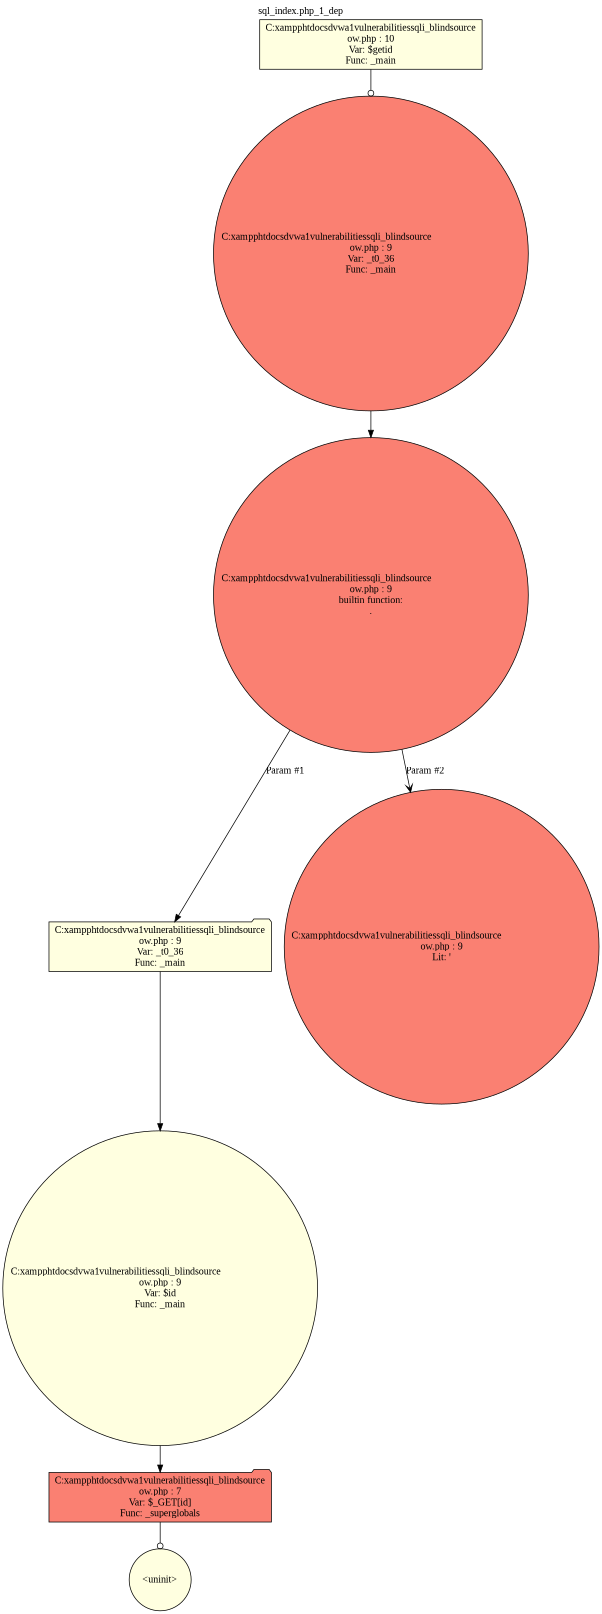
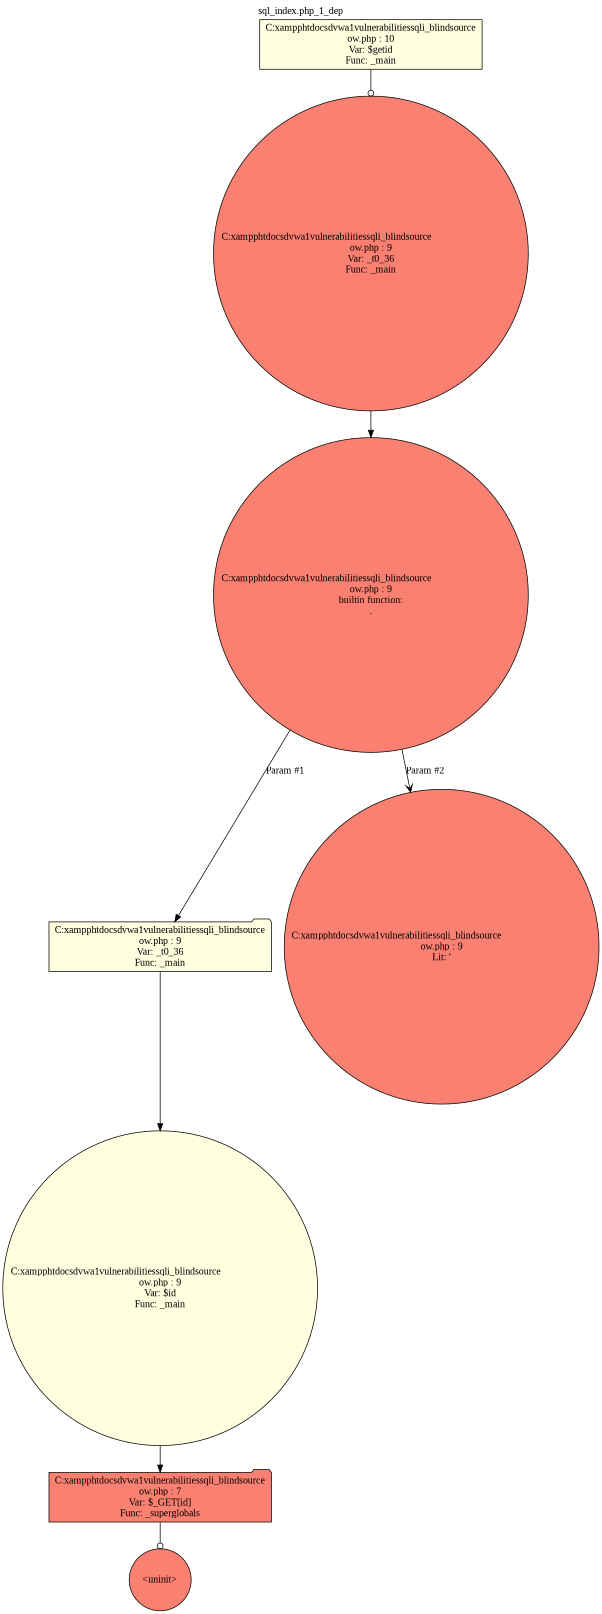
  digraph {
    label="sql_index.php_1_dep"
    labelloc=t
    fontname="Liberation Serif"
    node [shape=circle style=filled fillcolor=salmon fontname="Liberation Serif"]
    edge [arrowhead=normal fontname="Liberation Serif"]
    n1 [label="C:\xampp\htdocs\dvwa1\vulnerabilities\sqli_blind\source\low.php : 10\nVar: $getid\nFunc: _main\n" shape=box fillcolor=lightyellow]
    n2 [label="C:\xampp\htdocs\dvwa1\vulnerabilities\sqli_blind\source\low.php : 9\nVar: _t0_36\nFunc: _main\n"]
    n3 [label="C:\xampp\htdocs\dvwa1\vulnerabilities\sqli_blind\source\low.php : 9\nbuiltin function:\n.\n"]
    n4 [label="C:\xampp\htdocs\dvwa1\vulnerabilities\sqli_blind\source\low.php : 9\nVar: _t0_36\nFunc: _main\n" shape=folder fillcolor=lightyellow]
    n5 [label="C:\xampp\htdocs\dvwa1\vulnerabilities\sqli_blind\source\low.php : 9\nLit: '\n"]
    n6 [label="C:\xampp\htdocs\dvwa1\vulnerabilities\sqli_blind\source\low.php : 9\nVar: $id\nFunc: _main\n" fillcolor=lightyellow]
    n7 [label="C:\xampp\htdocs\dvwa1\vulnerabilities\sqli_blind\source\low.php : 7\nVar: $_GET[id]\nFunc: _superglobals\n" shape=folder]
-   n8 [label="<uninit>" fillcolor=lightyellow]
+   n8 [label="<uninit>"]
    n1 -> n2 [arrowhead=odot]
    n2 -> n3
    n3 -> n4 [label="Param #1"]
    n3 -> n5 [label="Param #2" arrowhead=vee]
    n4 -> n6
    n6 -> n7
    n7 -> n8 [arrowhead=odot]
  }
